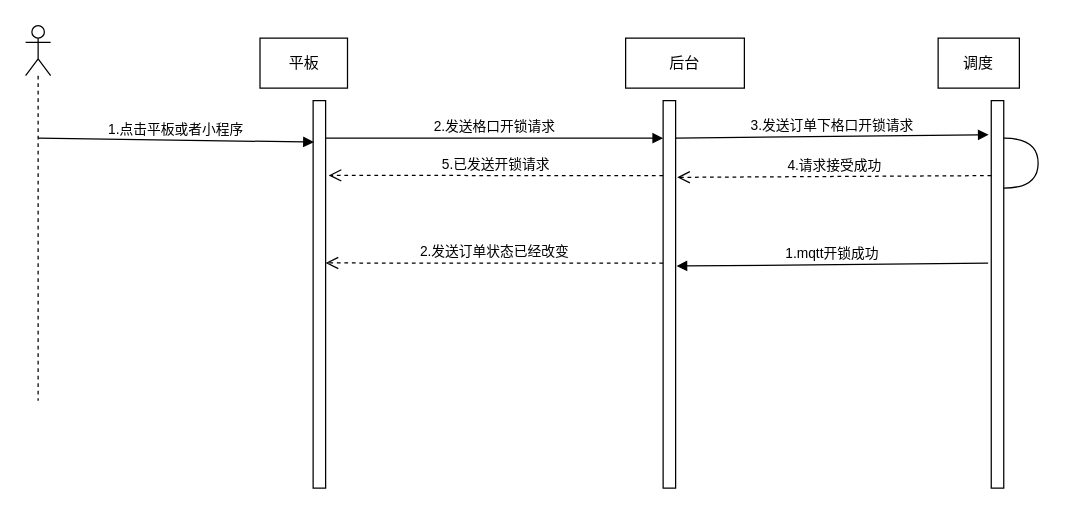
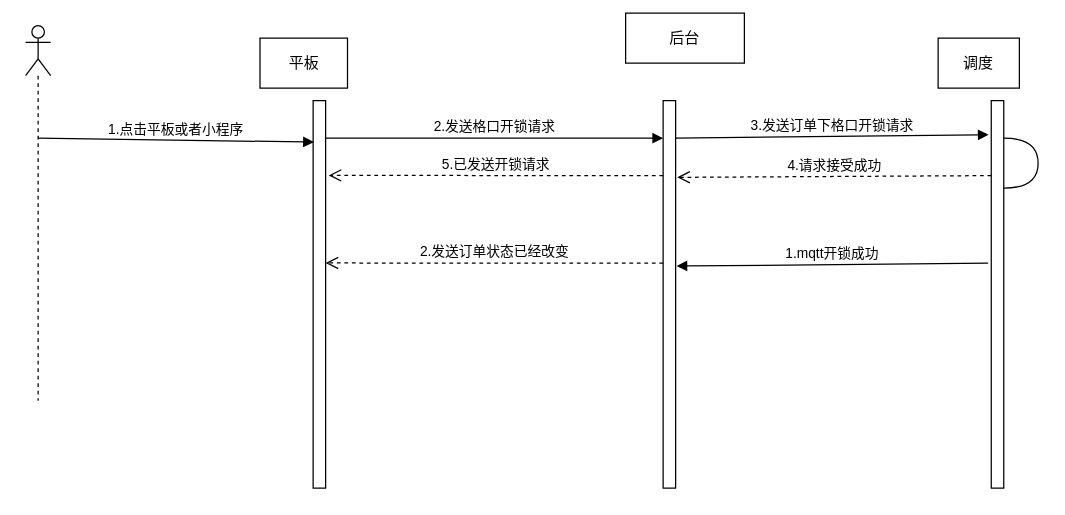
  <mxCell id="0" />
  <mxCell id="1" parent="0" />
  <mxCell id="2" value="" style="html=1;points=[];perimeter=orthogonalPerimeter;" parent="1" vertex="1"><mxGeometry x="530" y="80" width="10" height="310" as="geometry" /></mxCell>
  <mxCell id="3" value="" style="html=1;points=[];perimeter=orthogonalPerimeter;" parent="1" vertex="1"><mxGeometry x="250" y="80" width="10" height="310" as="geometry" /></mxCell>
  <mxCell id="4" value="" style="shape=umlLifeline;participant=umlActor;perimeter=lifelinePerimeter;whiteSpace=wrap;html=1;container=1;collapsible=0;recursiveResize=0;verticalAlign=top;spacingTop=36;outlineConnect=0;" parent="1" vertex="1"><mxGeometry x="20" y="20" width="20" height="300" as="geometry" /></mxCell>
  <mxCell id="5" value="1.点击平板或者小程序" style="html=1;verticalAlign=bottom;endArrow=block;entryX=0.06;entryY=0.107;entryDx=0;entryDy=0;entryPerimeter=0;" parent="1" target="3" edge="1"><mxGeometry width="80" relative="1" as="geometry"><mxPoint x="30" y="110" as="sourcePoint" /><mxPoint x="130" y="110" as="targetPoint" /><Array as="points" /></mxGeometry></mxCell>
  <mxCell id="6" value="平板" style="whiteSpace=wrap;html=1;" parent="1" vertex="1"><mxGeometry x="207.5" y="30" width="70" height="40" as="geometry" /></mxCell>
  <mxCell id="7" value="" style="html=1;points=[];perimeter=orthogonalPerimeter;" parent="1" vertex="1"><mxGeometry x="792.5" y="80" width="10" height="310" as="geometry" /></mxCell>
- <mxCell id="8" value="后台" style="whiteSpace=wrap;html=1;" parent="1" vertex="1"><mxGeometry x="500" y="30" width="95" height="40" as="geometry" /></mxCell>
+ <mxCell id="8" value="后台" style="whiteSpace=wrap;html=1;" parent="1" vertex="1"><mxGeometry x="500" y="10" width="95" height="40" as="geometry" /></mxCell>
  <mxCell id="9" value="调度" style="whiteSpace=wrap;html=1;" parent="1" vertex="1"><mxGeometry x="750" y="30" width="65" height="40" as="geometry" /></mxCell>
  <mxCell id="10" value="2.发送格口开锁请求" style="html=1;verticalAlign=bottom;endArrow=block;entryX=0;entryY=0.097;entryDx=0;entryDy=0;entryPerimeter=0;" parent="1" target="2" edge="1"><mxGeometry width="80" relative="1" as="geometry"><mxPoint x="260" y="110" as="sourcePoint" /><mxPoint x="340" y="110" as="targetPoint" /></mxGeometry></mxCell>
  <mxCell id="11" value="3.发送订单下格口开锁请求" style="html=1;verticalAlign=bottom;endArrow=block;entryX=-0.207;entryY=0.088;entryDx=0;entryDy=0;entryPerimeter=0;" parent="1" target="7" edge="1"><mxGeometry width="80" relative="1" as="geometry"><mxPoint x="540" y="110" as="sourcePoint" /><mxPoint x="620" y="110" as="targetPoint" /></mxGeometry></mxCell>
  <mxCell id="12" value="" style="shape=requiredInterface;html=1;verticalLabelPosition=bottom;" parent="1" vertex="1"><mxGeometry x="802.5" y="110" width="27.5" height="40" as="geometry" /></mxCell>
  <mxCell id="13" value="4.请求接受成功" style="html=1;verticalAlign=bottom;endArrow=open;dashed=1;endSize=8;entryX=1.129;entryY=0.198;entryDx=0;entryDy=0;entryPerimeter=0;" parent="1" target="2" edge="1"><mxGeometry relative="1" as="geometry"><mxPoint x="792.5" y="140" as="sourcePoint" /><mxPoint x="712.5" y="140" as="targetPoint" /></mxGeometry></mxCell>
  <mxCell id="14" value="5.已发送开锁请求" style="html=1;verticalAlign=bottom;endArrow=open;dashed=1;endSize=8;entryX=1.243;entryY=0.193;entryDx=0;entryDy=0;entryPerimeter=0;" parent="1" target="3" edge="1"><mxGeometry relative="1" as="geometry"><mxPoint x="530" y="140" as="sourcePoint" /><mxPoint x="450" y="140" as="targetPoint" /></mxGeometry></mxCell>
  <mxCell id="15" value="1.mqtt开锁成功" style="html=1;verticalAlign=bottom;endArrow=block;entryX=1.071;entryY=0.427;entryDx=0;entryDy=0;entryPerimeter=0;" parent="1" target="2" edge="1"><mxGeometry width="80" relative="1" as="geometry"><mxPoint x="790" y="210" as="sourcePoint" /><mxPoint x="600" y="210" as="targetPoint" /></mxGeometry></mxCell>
  <mxCell id="16" value="2.发送订单状态已经改变" style="html=1;verticalAlign=bottom;endArrow=open;dashed=1;endSize=8;entryX=1;entryY=0.419;entryDx=0;entryDy=0;entryPerimeter=0;" parent="1" target="3" edge="1"><mxGeometry relative="1" as="geometry"><mxPoint x="530" y="210" as="sourcePoint" /><mxPoint x="450" y="210" as="targetPoint" /></mxGeometry></mxCell>
